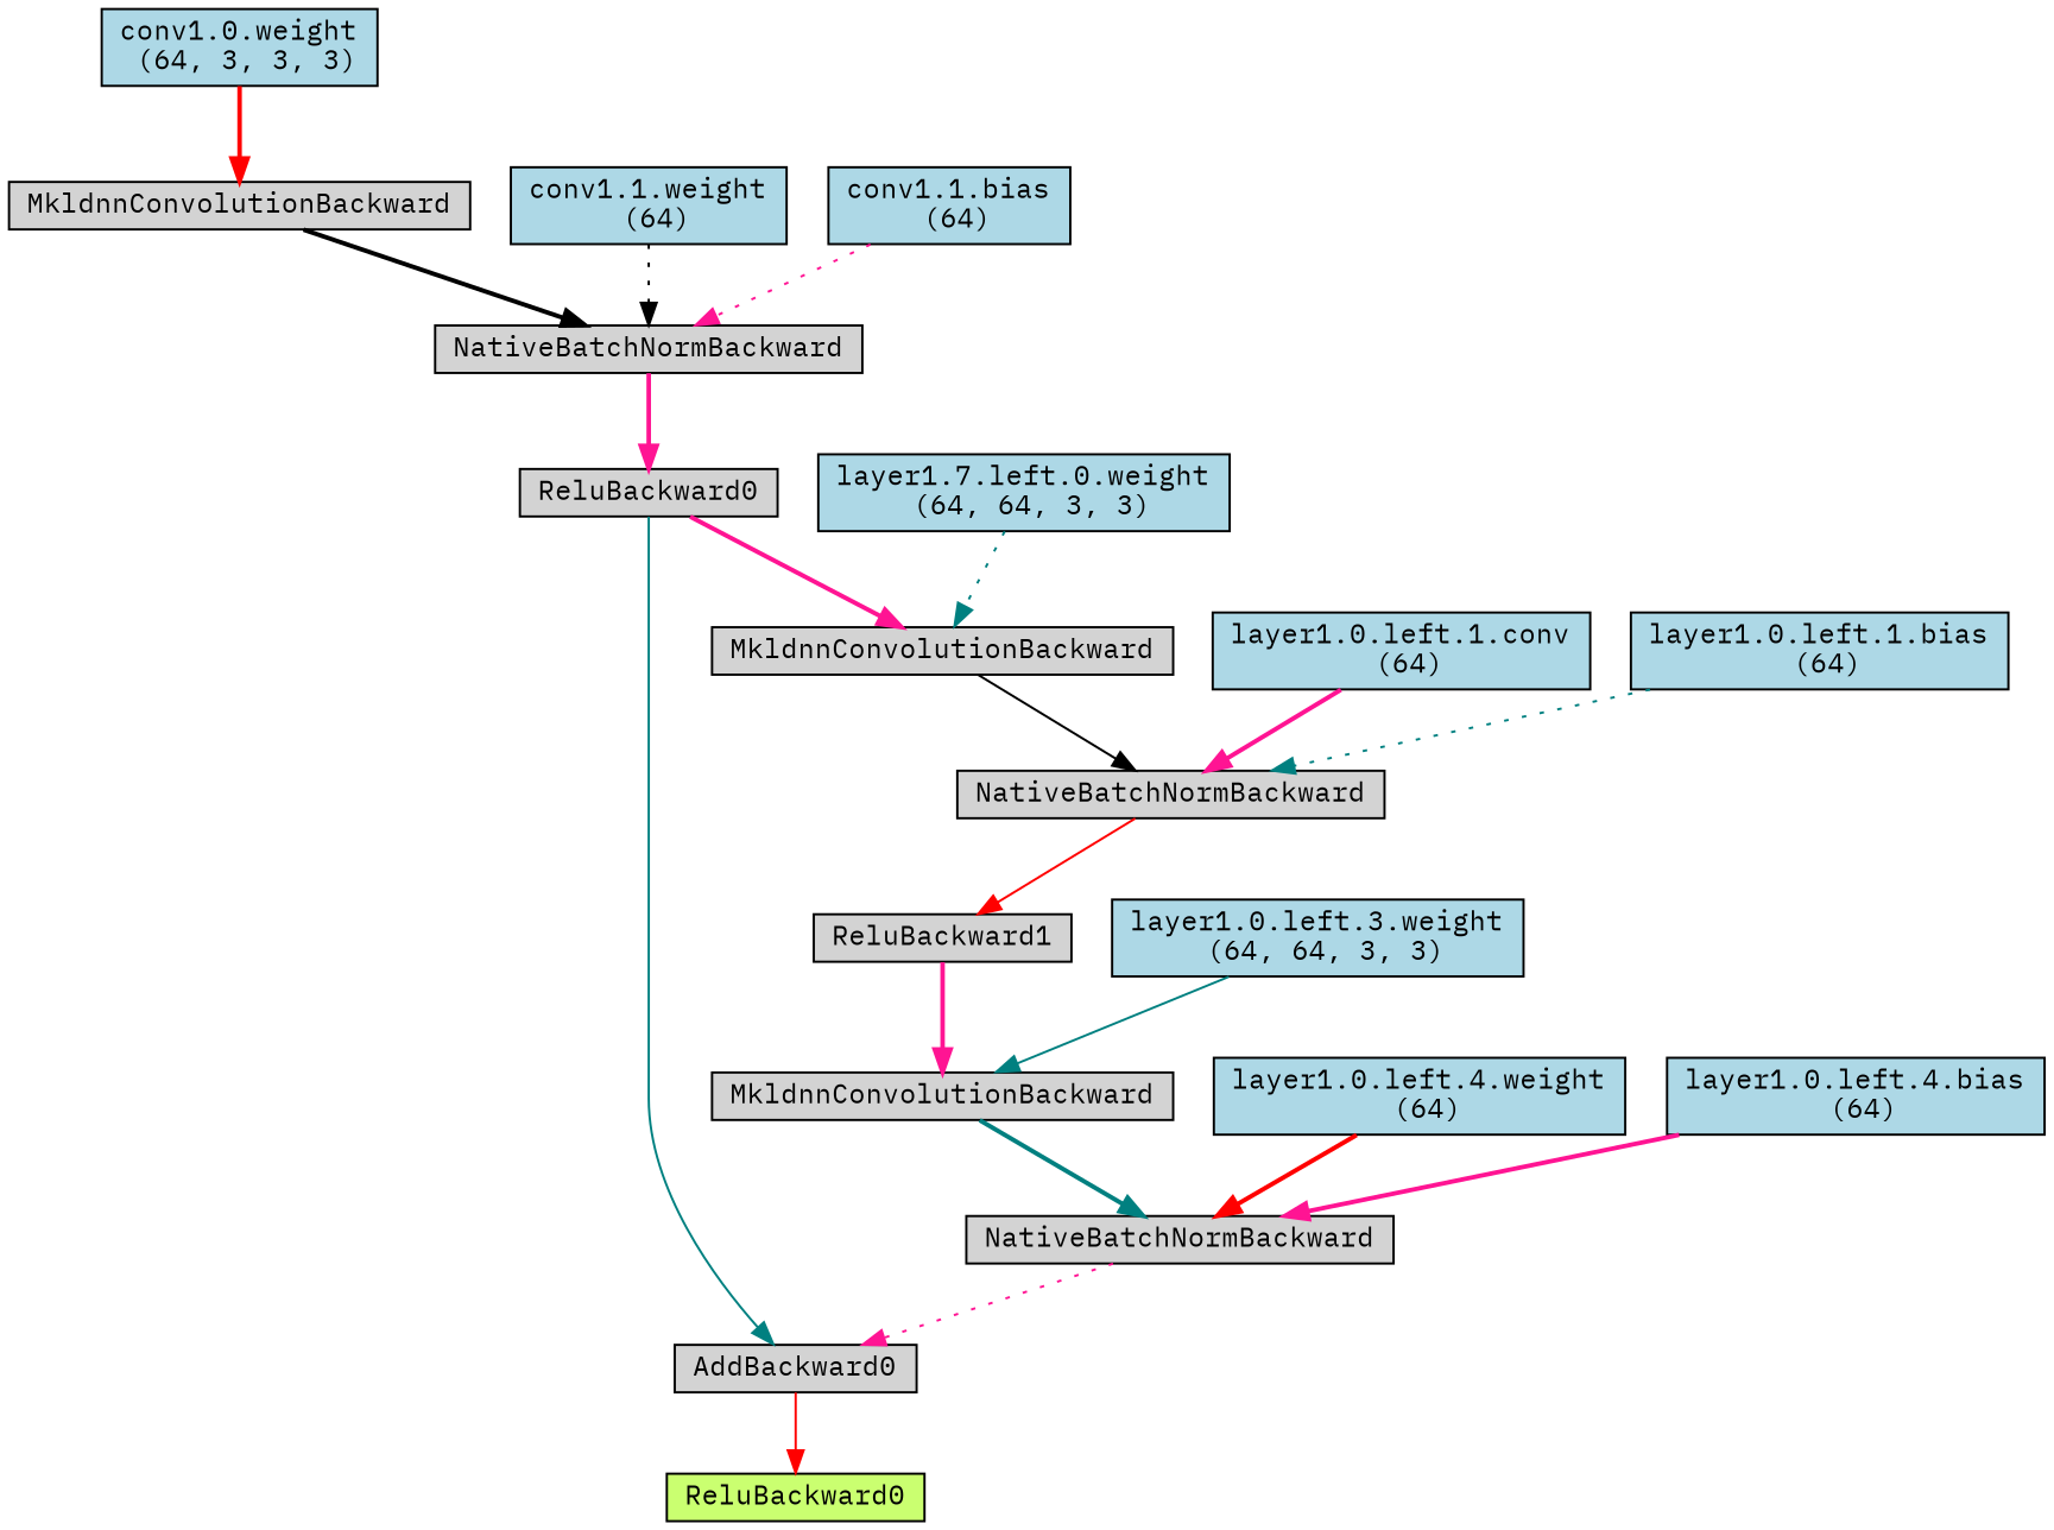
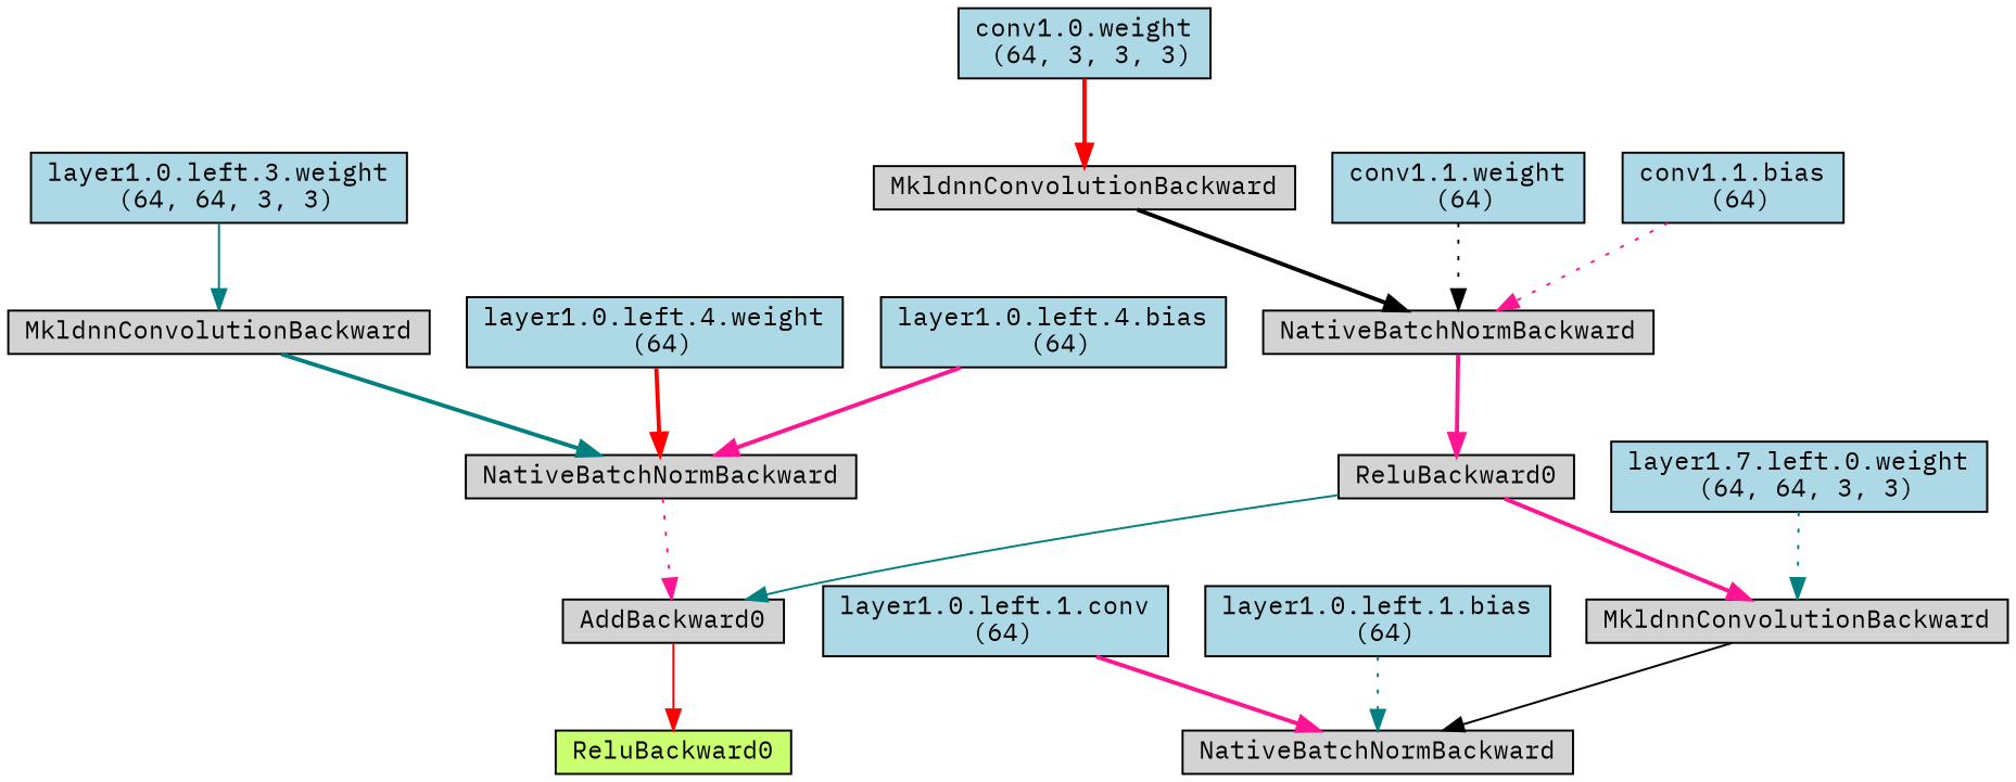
  digraph {
    fontname="IBM Plex Mono"
    node [align=left fontname="IBM Plex Mono" fontsize=12 ranksep=0.1 shape=box style=filled]
    edge [color=deeppink fontname="IBM Plex Mono" style=bold]
    n1 [fillcolor=darkolivegreen1 height=0.2 label=ReluBackward0]
    n2 [height=0.2 label=AddBackward0]
    n3 [height=0.2 label=NativeBatchNormBackward]
    n4 [height=0.2 label=MkldnnConvolutionBackward]
-   n5 [height=0.2 label=ReluBackward1]
    n6 [height=0.2 label=NativeBatchNormBackward]
    n7 [height=0.2 label=MkldnnConvolutionBackward]
    n8 [height=0.2 label=ReluBackward0]
    n9 [height=0.2 label=NativeBatchNormBackward]
    n10 [height=0.2 label=MkldnnConvolutionBackward]
    n11 [fillcolor=lightblue height=0.2 label="conv1.0.weight\n (64, 3, 3, 3)"]
    n12 [fillcolor=lightblue height=0.2 label="conv1.1.weight\n (64)"]
    n13 [fillcolor=lightblue height=0.2 label="conv1.1.bias\n (64)"]
    n14 [fillcolor=lightblue height=0.2 label="layer1.7.left.0.weight\n (64, 64, 3, 3)"]
    n15 [fillcolor=lightblue height=0.2 label="layer1.0.left.1.conv\n (64)"]
    n16 [fillcolor=lightblue height=0.2 label="layer1.0.left.1.bias\n (64)"]
    n17 [fillcolor=lightblue height=0.2 label="layer1.0.left.3.weight\n (64, 64, 3, 3)"]
    n18 [fillcolor=lightblue height=0.2 label="layer1.0.left.4.weight\n (64)"]
    n19 [fillcolor=lightblue height=0.2 label="layer1.0.left.4.bias\n (64)"]
    n2 -> n1 [color=red style=solid]
    n3 -> n2 [style=dotted]
    n4 -> n3 [color=teal]
-   n5 -> n4
-   n6 -> n5 [color=red style=solid]
    n7 -> n6 [color=black style=solid]
    n8 -> n2 [color=teal style=solid]
    n8 -> n7
    n9 -> n8
    n10 -> n9 [color=black]
    n11 -> n10 [color=red]
    n12 -> n9 [color=black style=dotted]
    n13 -> n9 [style=dotted]
    n14 -> n7 [color=teal style=dotted]
    n15 -> n6
    n16 -> n6 [color=teal style=dotted]
    n17 -> n4 [color=teal style=solid]
    n18 -> n3 [color=red]
    n19 -> n3
  }
